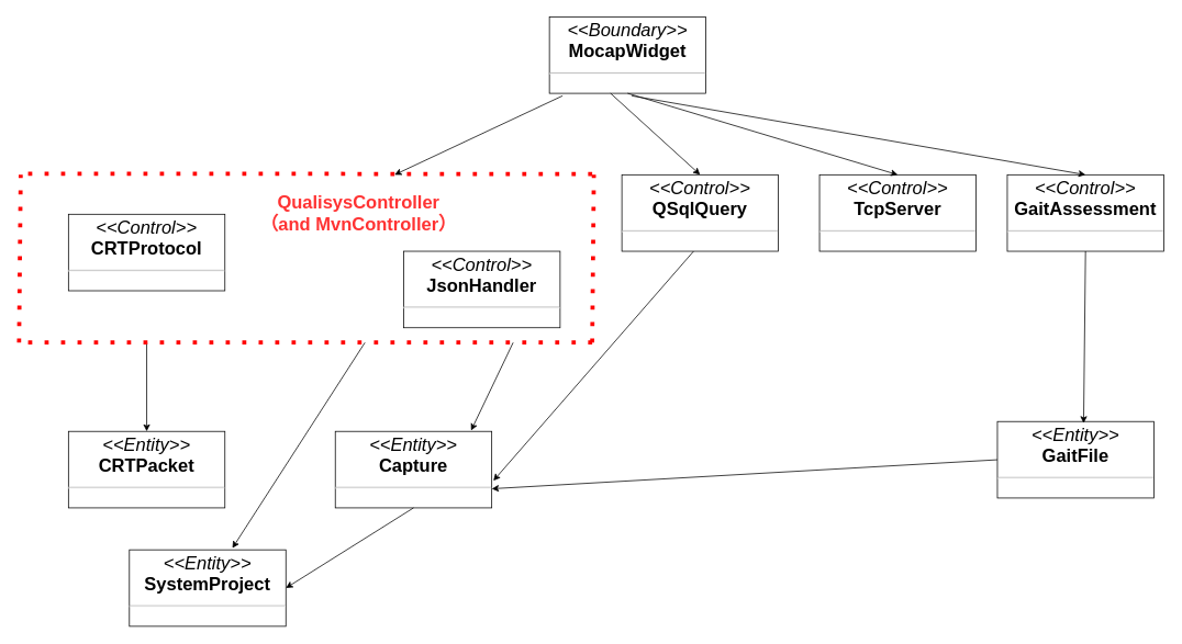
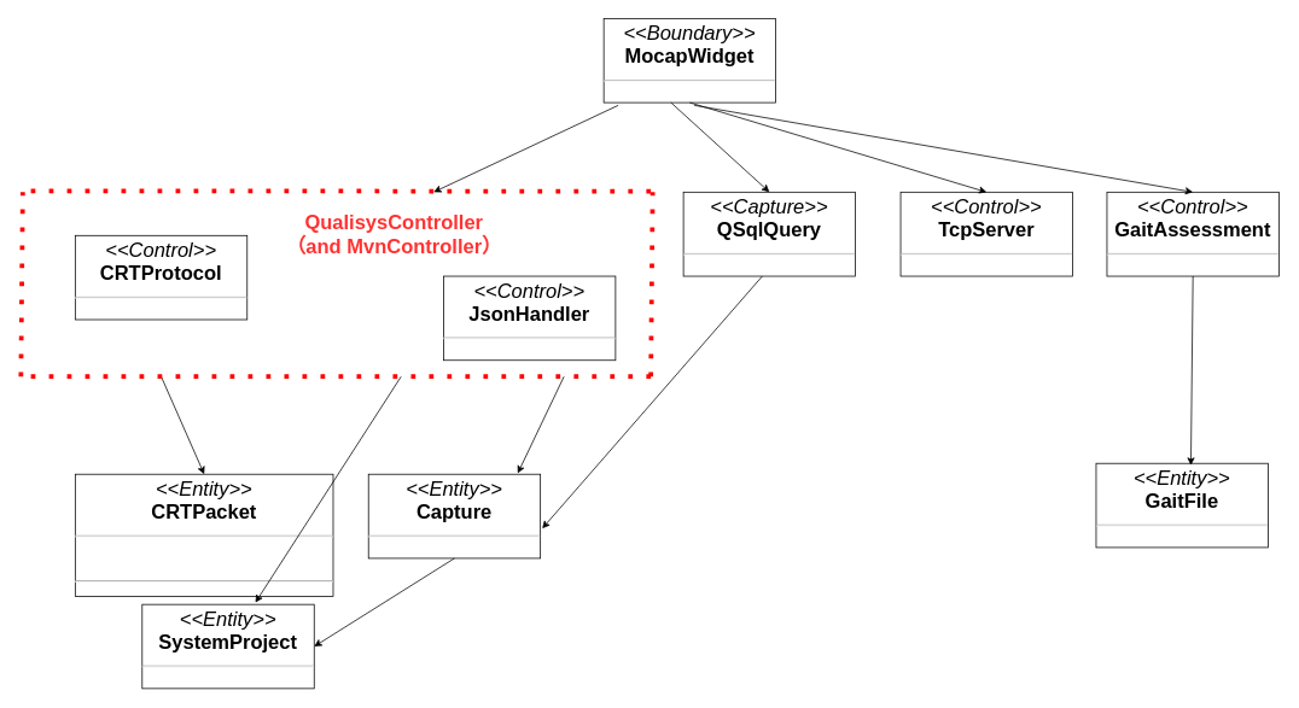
  <mxCell id="0" />
  <mxCell id="1" parent="0" />
  <mxCell id="2" value="&lt;p style=&quot;margin: 4px 0px 0px; text-align: center; font-size: 22px;&quot;&gt;&lt;i style=&quot;font-size: 22px;&quot;&gt;&amp;lt;&amp;lt;Boundary&amp;gt;&amp;gt;&lt;/i&gt;&lt;br style=&quot;font-size: 22px;&quot;&gt;&lt;b style=&quot;font-size: 22px;&quot;&gt;MocapWidget&lt;/b&gt;&lt;/p&gt;&lt;hr style=&quot;font-size: 22px;&quot;&gt;&lt;p style=&quot;margin: 0px 0px 0px 4px; font-size: 22px;&quot;&gt;&lt;br style=&quot;font-size: 22px;&quot;&gt;&lt;/p&gt;&lt;hr style=&quot;font-size: 22px;&quot;&gt;&lt;p style=&quot;margin: 0px 0px 0px 4px; font-size: 22px;&quot;&gt;&lt;br style=&quot;font-size: 22px;&quot;&gt;&lt;/p&gt;" style="verticalAlign=top;align=left;overflow=fill;fontSize=22;fontFamily=Helvetica;html=1;rounded=0;shadow=0;comic=0;labelBackgroundColor=none;strokeWidth=1" parent="1" vertex="1"><mxGeometry x="666" y="20" width="190" height="93" as="geometry" /></mxCell>
- <mxCell id="3" value="&lt;p style=&quot;margin: 4px 0px 0px; text-align: center; font-size: 22px;&quot;&gt;&lt;i style=&quot;font-size: 22px;&quot;&gt;&amp;lt;&amp;lt;Entity&amp;gt;&amp;gt;&lt;/i&gt;&lt;br style=&quot;font-size: 22px;&quot;&gt;&lt;b style=&quot;font-size: 22px;&quot;&gt;CRTPacket&lt;/b&gt;&lt;br style=&quot;font-size: 22px;&quot;&gt;&lt;/p&gt;&lt;hr style=&quot;font-size: 22px;&quot;&gt;&lt;p style=&quot;margin: 0px 0px 0px 4px; font-size: 22px;&quot;&gt;&lt;br style=&quot;font-size: 22px;&quot;&gt;&lt;/p&gt;&lt;hr style=&quot;font-size: 22px;&quot;&gt;&lt;p style=&quot;margin: 0px 0px 0px 4px; font-size: 22px;&quot;&gt;&lt;br style=&quot;font-size: 22px;&quot;&gt;&lt;/p&gt;" style="verticalAlign=top;align=left;overflow=fill;fontSize=22;fontFamily=Helvetica;html=1;rounded=0;shadow=0;comic=0;labelBackgroundColor=none;strokeWidth=1" vertex="1" parent="1"><mxGeometry x="82" y="524" width="190" height="93" as="geometry" /></mxCell>
+ <mxCell id="3" value="&lt;p style=&quot;margin: 4px 0px 0px; text-align: center; font-size: 22px;&quot;&gt;&lt;i style=&quot;font-size: 22px;&quot;&gt;&amp;lt;&amp;lt;Entity&amp;gt;&amp;gt;&lt;/i&gt;&lt;br style=&quot;font-size: 22px;&quot;&gt;&lt;b style=&quot;font-size: 22px;&quot;&gt;CRTPacket&lt;/b&gt;&lt;br style=&quot;font-size: 22px;&quot;&gt;&lt;/p&gt;&lt;hr style=&quot;font-size: 22px;&quot;&gt;&lt;p style=&quot;margin: 0px 0px 0px 4px; font-size: 22px;&quot;&gt;&lt;br style=&quot;font-size: 22px;&quot;&gt;&lt;/p&gt;&lt;hr style=&quot;font-size: 22px;&quot;&gt;&lt;p style=&quot;margin: 0px 0px 0px 4px; font-size: 22px;&quot;&gt;&lt;br style=&quot;font-size: 22px;&quot;&gt;&lt;/p&gt;" style="verticalAlign=top;align=left;overflow=fill;fontSize=22;fontFamily=Helvetica;html=1;rounded=0;shadow=0;comic=0;labelBackgroundColor=none;strokeWidth=1" vertex="1" parent="1"><mxGeometry x="82" y="524" width="285" height="135" as="geometry" /></mxCell>
  <mxCell id="4" value="&lt;p style=&quot;margin: 4px 0px 0px; text-align: center; font-size: 22px;&quot;&gt;&lt;i style=&quot;font-size: 22px;&quot;&gt;&amp;lt;&amp;lt;&lt;/i&gt;&lt;i style=&quot;font-size: 22px;&quot;&gt;Control&lt;/i&gt;&lt;i style=&quot;font-size: 22px;&quot;&gt;&amp;gt;&amp;gt;&lt;/i&gt;&lt;br style=&quot;font-size: 22px;&quot;&gt;&lt;b style=&quot;font-size: 22px;&quot;&gt;JsonHandler&lt;/b&gt;&lt;br style=&quot;font-size: 22px;&quot;&gt;&lt;/p&gt;&lt;hr style=&quot;font-size: 22px;&quot;&gt;&lt;p style=&quot;margin: 0px 0px 0px 4px; font-size: 22px;&quot;&gt;&lt;br style=&quot;font-size: 22px;&quot;&gt;&lt;/p&gt;&lt;hr style=&quot;font-size: 22px;&quot;&gt;&lt;p style=&quot;margin: 0px 0px 0px 4px; font-size: 22px;&quot;&gt;&lt;br style=&quot;font-size: 22px;&quot;&gt;&lt;/p&gt;" style="verticalAlign=top;align=left;overflow=fill;fontSize=22;fontFamily=Helvetica;html=1;rounded=0;shadow=0;comic=0;labelBackgroundColor=none;strokeWidth=1" vertex="1" parent="1"><mxGeometry x="489" y="305" width="190" height="93" as="geometry" /></mxCell>
- <mxCell id="5" value="&lt;p style=&quot;margin: 4px 0px 0px; text-align: center; font-size: 22px;&quot;&gt;&lt;i style=&quot;font-size: 22px;&quot;&gt;&amp;lt;&amp;lt;&lt;/i&gt;&lt;i style=&quot;font-size: 22px;&quot;&gt;Control&lt;/i&gt;&lt;i style=&quot;font-size: 22px;&quot;&gt;&amp;gt;&amp;gt;&lt;/i&gt;&lt;br style=&quot;font-size: 22px;&quot;&gt;&lt;b style=&quot;font-size: 22px;&quot;&gt;QSqlQuery&lt;/b&gt;&lt;/p&gt;&lt;hr style=&quot;font-size: 22px;&quot;&gt;&lt;p style=&quot;margin: 0px 0px 0px 4px; font-size: 22px;&quot;&gt;&lt;br style=&quot;font-size: 22px;&quot;&gt;&lt;/p&gt;&lt;hr style=&quot;font-size: 22px;&quot;&gt;&lt;p style=&quot;margin: 0px 0px 0px 4px; font-size: 22px;&quot;&gt;&lt;br style=&quot;font-size: 22px;&quot;&gt;&lt;/p&gt;" style="verticalAlign=top;align=left;overflow=fill;fontSize=22;fontFamily=Helvetica;html=1;rounded=0;shadow=0;comic=0;labelBackgroundColor=none;strokeWidth=1" vertex="1" parent="1"><mxGeometry x="754" y="212" width="190" height="93" as="geometry" /></mxCell>
+ <mxCell id="5" value="&lt;p style=&quot;margin: 4px 0px 0px; text-align: center; font-size: 22px;&quot;&gt;&lt;i style=&quot;font-size: 22px;&quot;&gt;&amp;lt;&amp;lt;&lt;/i&gt;&lt;i style=&quot;font-size: 22px;&quot;&gt;Capture&lt;/i&gt;&lt;i style=&quot;font-size: 22px;&quot;&gt;&amp;gt;&amp;gt;&lt;/i&gt;&lt;br style=&quot;font-size: 22px;&quot;&gt;&lt;b style=&quot;font-size: 22px;&quot;&gt;QSqlQuery&lt;/b&gt;&lt;/p&gt;&lt;hr style=&quot;font-size: 22px;&quot;&gt;&lt;p style=&quot;margin: 0px 0px 0px 4px; font-size: 22px;&quot;&gt;&lt;br style=&quot;font-size: 22px;&quot;&gt;&lt;/p&gt;&lt;hr style=&quot;font-size: 22px;&quot;&gt;&lt;p style=&quot;margin: 0px 0px 0px 4px; font-size: 22px;&quot;&gt;&lt;br style=&quot;font-size: 22px;&quot;&gt;&lt;/p&gt;" style="verticalAlign=top;align=left;overflow=fill;fontSize=22;fontFamily=Helvetica;html=1;rounded=0;shadow=0;comic=0;labelBackgroundColor=none;strokeWidth=1" vertex="1" parent="1"><mxGeometry x="754" y="212" width="190" height="93" as="geometry" /></mxCell>
  <mxCell id="6" value="&lt;p style=&quot;margin: 4px 0px 0px; text-align: center; font-size: 22px;&quot;&gt;&lt;i style=&quot;font-size: 22px;&quot;&gt;&amp;lt;&amp;lt;&lt;/i&gt;&lt;i style=&quot;font-size: 22px;&quot;&gt;Control&lt;/i&gt;&lt;i style=&quot;font-size: 22px;&quot;&gt;&amp;gt;&amp;gt;&lt;/i&gt;&lt;br style=&quot;font-size: 22px;&quot;&gt;&lt;b style=&quot;font-size: 22px;&quot;&gt;GaitAssessment&lt;/b&gt;&lt;/p&gt;&lt;hr style=&quot;font-size: 22px;&quot;&gt;&lt;p style=&quot;margin: 0px 0px 0px 4px; font-size: 22px;&quot;&gt;&lt;br style=&quot;font-size: 22px;&quot;&gt;&lt;/p&gt;&lt;hr style=&quot;font-size: 22px;&quot;&gt;&lt;p style=&quot;margin: 0px 0px 0px 4px; font-size: 22px;&quot;&gt;&lt;br style=&quot;font-size: 22px;&quot;&gt;&lt;/p&gt;" style="verticalAlign=top;align=left;overflow=fill;fontSize=22;fontFamily=Helvetica;html=1;rounded=0;shadow=0;comic=0;labelBackgroundColor=none;strokeWidth=1" vertex="1" parent="1"><mxGeometry x="1222" y="212" width="190" height="93" as="geometry" /></mxCell>
  <mxCell id="7" value="&lt;p style=&quot;margin: 4px 0px 0px; text-align: center; font-size: 22px;&quot;&gt;&lt;i style=&quot;font-size: 22px;&quot;&gt;&amp;lt;&amp;lt;&lt;/i&gt;&lt;i style=&quot;font-size: 22px;&quot;&gt;Control&lt;/i&gt;&lt;i style=&quot;font-size: 22px;&quot;&gt;&amp;gt;&amp;gt;&lt;/i&gt;&lt;br style=&quot;font-size: 22px;&quot;&gt;&lt;b style=&quot;font-size: 22px;&quot;&gt;CRTProtocol&lt;/b&gt;&lt;br style=&quot;font-size: 22px;&quot;&gt;&lt;/p&gt;&lt;hr style=&quot;font-size: 22px;&quot;&gt;&lt;p style=&quot;margin: 0px 0px 0px 4px; font-size: 22px;&quot;&gt;&lt;br style=&quot;font-size: 22px;&quot;&gt;&lt;/p&gt;&lt;hr style=&quot;font-size: 22px;&quot;&gt;&lt;p style=&quot;margin: 0px 0px 0px 4px; font-size: 22px;&quot;&gt;&lt;br style=&quot;font-size: 22px;&quot;&gt;&lt;/p&gt;" style="verticalAlign=top;align=left;overflow=fill;fontSize=22;fontFamily=Helvetica;html=1;rounded=0;shadow=0;comic=0;labelBackgroundColor=none;strokeWidth=1" vertex="1" parent="1"><mxGeometry x="82" y="260" width="190" height="93" as="geometry" /></mxCell>
  <mxCell id="8" value="&lt;p style=&quot;margin: 4px 0px 0px; text-align: center; font-size: 22px;&quot;&gt;&lt;i style=&quot;font-size: 22px;&quot;&gt;&amp;lt;&amp;lt;&lt;/i&gt;&lt;i style=&quot;font-size: 22px;&quot;&gt;Control&lt;/i&gt;&lt;i style=&quot;font-size: 22px;&quot;&gt;&amp;gt;&amp;gt;&lt;/i&gt;&lt;br style=&quot;font-size: 22px;&quot;&gt;&lt;b style=&quot;font-size: 22px;&quot;&gt;TcpServer&lt;/b&gt;&lt;br style=&quot;font-size: 22px;&quot;&gt;&lt;/p&gt;&lt;hr style=&quot;font-size: 22px;&quot;&gt;&lt;p style=&quot;margin: 0px 0px 0px 4px; font-size: 22px;&quot;&gt;&lt;br style=&quot;font-size: 22px;&quot;&gt;&lt;/p&gt;&lt;hr style=&quot;font-size: 22px;&quot;&gt;&lt;p style=&quot;margin: 0px 0px 0px 4px; font-size: 22px;&quot;&gt;&lt;br style=&quot;font-size: 22px;&quot;&gt;&lt;/p&gt;" style="verticalAlign=top;align=left;overflow=fill;fontSize=22;fontFamily=Helvetica;html=1;rounded=0;shadow=0;comic=0;labelBackgroundColor=none;strokeWidth=1" vertex="1" parent="1"><mxGeometry x="994" y="212" width="190" height="93" as="geometry" /></mxCell>
  <mxCell id="9" value="&lt;p style=&quot;margin: 4px 0px 0px; text-align: center; font-size: 22px;&quot;&gt;&lt;i style=&quot;font-size: 22px;&quot;&gt;&amp;lt;&amp;lt;Entity&amp;gt;&amp;gt;&lt;/i&gt;&lt;br style=&quot;font-size: 22px;&quot;&gt;&lt;b style=&quot;font-size: 22px;&quot;&gt;SystemProject&lt;/b&gt;&lt;br style=&quot;font-size: 22px;&quot;&gt;&lt;/p&gt;&lt;hr style=&quot;font-size: 22px;&quot;&gt;&lt;p style=&quot;margin: 0px 0px 0px 4px; font-size: 22px;&quot;&gt;&lt;br style=&quot;font-size: 22px;&quot;&gt;&lt;/p&gt;&lt;hr style=&quot;font-size: 22px;&quot;&gt;&lt;p style=&quot;margin: 0px 0px 0px 4px; font-size: 22px;&quot;&gt;&lt;br style=&quot;font-size: 22px;&quot;&gt;&lt;/p&gt;" style="verticalAlign=top;align=left;overflow=fill;fontSize=22;fontFamily=Helvetica;html=1;rounded=0;shadow=0;comic=0;labelBackgroundColor=none;strokeWidth=1" vertex="1" parent="1"><mxGeometry x="156" y="668" width="190" height="93" as="geometry" /></mxCell>
  <mxCell id="10" value="&lt;p style=&quot;margin: 4px 0px 0px; text-align: center; font-size: 22px;&quot;&gt;&lt;i style=&quot;font-size: 22px;&quot;&gt;&amp;lt;&amp;lt;Entity&amp;gt;&amp;gt;&lt;/i&gt;&lt;br style=&quot;font-size: 22px;&quot;&gt;&lt;b style=&quot;font-size: 22px;&quot;&gt;Capture&lt;/b&gt;&lt;/p&gt;&lt;hr style=&quot;font-size: 22px;&quot;&gt;&lt;p style=&quot;margin: 0px 0px 0px 4px; font-size: 22px;&quot;&gt;&lt;br style=&quot;font-size: 22px;&quot;&gt;&lt;/p&gt;&lt;hr style=&quot;font-size: 22px;&quot;&gt;&lt;p style=&quot;margin: 0px 0px 0px 4px; font-size: 22px;&quot;&gt;&lt;br style=&quot;font-size: 22px;&quot;&gt;&lt;/p&gt;" style="verticalAlign=top;align=left;overflow=fill;fontSize=22;fontFamily=Helvetica;html=1;rounded=0;shadow=0;comic=0;labelBackgroundColor=none;strokeWidth=1" vertex="1" parent="1"><mxGeometry x="406" y="524" width="190" height="93" as="geometry" /></mxCell>
  <mxCell id="11" value="&lt;p style=&quot;margin: 4px 0px 0px; text-align: center; font-size: 22px;&quot;&gt;&lt;i style=&quot;font-size: 22px;&quot;&gt;&amp;lt;&amp;lt;Entity&amp;gt;&amp;gt;&lt;/i&gt;&lt;br style=&quot;font-size: 22px;&quot;&gt;&lt;b style=&quot;font-size: 22px;&quot;&gt;GaitFile&lt;/b&gt;&lt;/p&gt;&lt;hr style=&quot;font-size: 22px;&quot;&gt;&lt;p style=&quot;margin: 0px 0px 0px 4px; font-size: 22px;&quot;&gt;&lt;br style=&quot;font-size: 22px;&quot;&gt;&lt;/p&gt;&lt;hr style=&quot;font-size: 22px;&quot;&gt;&lt;p style=&quot;margin: 0px 0px 0px 4px; font-size: 22px;&quot;&gt;&lt;br style=&quot;font-size: 22px;&quot;&gt;&lt;/p&gt;" style="verticalAlign=top;align=left;overflow=fill;fontSize=22;fontFamily=Helvetica;html=1;rounded=0;shadow=0;comic=0;labelBackgroundColor=none;strokeWidth=1" vertex="1" parent="1"><mxGeometry x="1210" y="512" width="190" height="93" as="geometry" /></mxCell>
  <mxCell id="12" value="" style="endArrow=classic;html=1;rounded=0;fontSize=22;" edge="1" parent="1"><mxGeometry width="50" height="50" relative="1" as="geometry"><mxPoint x="682" y="116" as="sourcePoint" /><mxPoint x="478" y="212" as="targetPoint" /></mxGeometry></mxCell>
  <mxCell id="13" value="" style="endArrow=classic;html=1;rounded=0;fontSize=22;entryX=0.5;entryY=0;entryDx=0;entryDy=0;" edge="1" parent="1" target="3"><mxGeometry width="50" height="50" relative="1" as="geometry"><mxPoint x="177" y="416" as="sourcePoint" /><mxPoint x="360" y="320" as="targetPoint" /></mxGeometry></mxCell>
  <mxCell id="14" value="" style="endArrow=classic;html=1;rounded=0;fontSize=22;entryX=0.658;entryY=-0.022;entryDx=0;entryDy=0;entryPerimeter=0;" edge="1" parent="1" target="9"><mxGeometry width="50" height="50" relative="1" as="geometry"><mxPoint x="442" y="416" as="sourcePoint" /><mxPoint x="189" y="452" as="targetPoint" /></mxGeometry></mxCell>
  <mxCell id="15" value="" style="endArrow=classic;html=1;rounded=0;fontSize=22;entryX=0.868;entryY=-0.011;entryDx=0;entryDy=0;entryPerimeter=0;" edge="1" parent="1" target="10"><mxGeometry width="50" height="50" relative="1" as="geometry"><mxPoint x="622" y="416" as="sourcePoint" /><mxPoint x="370" y="604.934" as="targetPoint" /></mxGeometry></mxCell>
  <mxCell id="16" value="" style="endArrow=classic;html=1;rounded=0;fontSize=22;exitX=0.5;exitY=1;exitDx=0;exitDy=0;entryX=1;entryY=0.5;entryDx=0;entryDy=0;" edge="1" parent="1" source="10" target="9"><mxGeometry width="50" height="50" relative="1" as="geometry"><mxPoint x="334" y="730" as="sourcePoint" /><mxPoint x="384" y="680" as="targetPoint" /></mxGeometry></mxCell>
  <mxCell id="17" value="" style="endArrow=classic;html=1;rounded=0;fontSize=22;exitX=0.5;exitY=1;exitDx=0;exitDy=0;entryX=0.5;entryY=0;entryDx=0;entryDy=0;" edge="1" parent="1" source="2" target="8"><mxGeometry width="50" height="50" relative="1" as="geometry"><mxPoint x="810" y="140" as="sourcePoint" /><mxPoint x="574" y="239" as="targetPoint" /></mxGeometry></mxCell>
  <mxCell id="18" value="" style="endArrow=classic;html=1;rounded=0;fontSize=22;entryX=0.5;entryY=0;entryDx=0;entryDy=0;" edge="1" parent="1" target="6"><mxGeometry width="50" height="50" relative="1" as="geometry"><mxPoint x="766" y="116" as="sourcePoint" /><mxPoint x="1041" y="224" as="targetPoint" /></mxGeometry></mxCell>
  <mxCell id="19" value="" style="endArrow=classic;html=1;rounded=0;fontSize=22;exitX=0.5;exitY=1;exitDx=0;exitDy=0;entryX=0.551;entryY=0.022;entryDx=0;entryDy=0;entryPerimeter=0;" edge="1" parent="1" source="6" target="11"><mxGeometry width="50" height="50" relative="1" as="geometry"><mxPoint x="1234" y="466" as="sourcePoint" /><mxPoint x="1284" y="416" as="targetPoint" /></mxGeometry></mxCell>
  <mxCell id="20" value="" style="endArrow=none;dashed=1;html=1;dashPattern=1 3;strokeWidth=5;rounded=0;fontSize=22;fontColor=#FF3333;labelBorderColor=#FF0000;strokeColor=#FF0000;" edge="1" parent="1"><mxGeometry width="50" height="50" relative="1" as="geometry"><mxPoint x="22" y="416" as="sourcePoint" /><mxPoint x="24" y="212" as="targetPoint" /></mxGeometry></mxCell>
  <mxCell id="21" value="" style="endArrow=none;dashed=1;html=1;dashPattern=1 3;strokeWidth=5;rounded=0;fontSize=22;fontColor=#FF3333;labelBorderColor=#FF0000;strokeColor=#FF0000;" edge="1" parent="1"><mxGeometry width="50" height="50" relative="1" as="geometry"><mxPoint x="718" y="211" as="sourcePoint" /><mxPoint x="22" y="210.82" as="targetPoint" /></mxGeometry></mxCell>
  <mxCell id="22" value="" style="endArrow=none;dashed=1;html=1;dashPattern=1 3;strokeWidth=5;rounded=0;fontSize=22;fontColor=#FF3333;labelBorderColor=#FF0000;strokeColor=#FF0000;" edge="1" parent="1"><mxGeometry width="50" height="50" relative="1" as="geometry"><mxPoint x="718" y="416" as="sourcePoint" /><mxPoint x="720" y="212" as="targetPoint" /></mxGeometry></mxCell>
  <mxCell id="23" value="" style="endArrow=none;dashed=1;html=1;dashPattern=1 3;strokeWidth=5;rounded=0;fontSize=22;fontColor=#FF3333;labelBorderColor=#FF0000;strokeColor=#FF0000;" edge="1" parent="1"><mxGeometry width="50" height="50" relative="1" as="geometry"><mxPoint x="718" y="416" as="sourcePoint" /><mxPoint x="20" y="416" as="targetPoint" /></mxGeometry></mxCell>
  <mxCell id="24" value="QualisysController&lt;br&gt;（and MvnController）" style="text;html=1;align=center;verticalAlign=middle;resizable=0;points=[];autosize=1;strokeColor=none;fillColor=none;fontSize=22;fontColor=#FF3333;fontStyle=1" vertex="1" parent="1"><mxGeometry x="308" y="228.5" width="252" height="60" as="geometry" /></mxCell>
  <mxCell id="25" value="" style="endArrow=classic;html=1;rounded=0;fontSize=22;" edge="1" parent="1"><mxGeometry width="50" height="50" relative="1" as="geometry"><mxPoint x="841.08" y="305" as="sourcePoint" /><mxPoint x="598" y="584" as="targetPoint" /></mxGeometry></mxCell>
  <mxCell id="26" value="" style="endArrow=classic;html=1;rounded=0;fontSize=22;entryX=0.5;entryY=0;entryDx=0;entryDy=0;" edge="1" parent="1" target="5"><mxGeometry width="50" height="50" relative="1" as="geometry"><mxPoint x="740.25" y="113" as="sourcePoint" /><mxPoint x="705.998" y="221" as="targetPoint" /></mxGeometry></mxCell>
- <mxCell id="27" value="" style="endArrow=classic;html=1;rounded=0;fontSize=22;exitX=0;exitY=0.5;exitDx=0;exitDy=0;entryX=1;entryY=0.75;entryDx=0;entryDy=0;" edge="1" parent="1" source="11" target="10"><mxGeometry width="50" height="50" relative="1" as="geometry"><mxPoint x="418" y="726.5" as="sourcePoint" /><mxPoint x="598" y="728" as="targetPoint" /></mxGeometry></mxCell>
